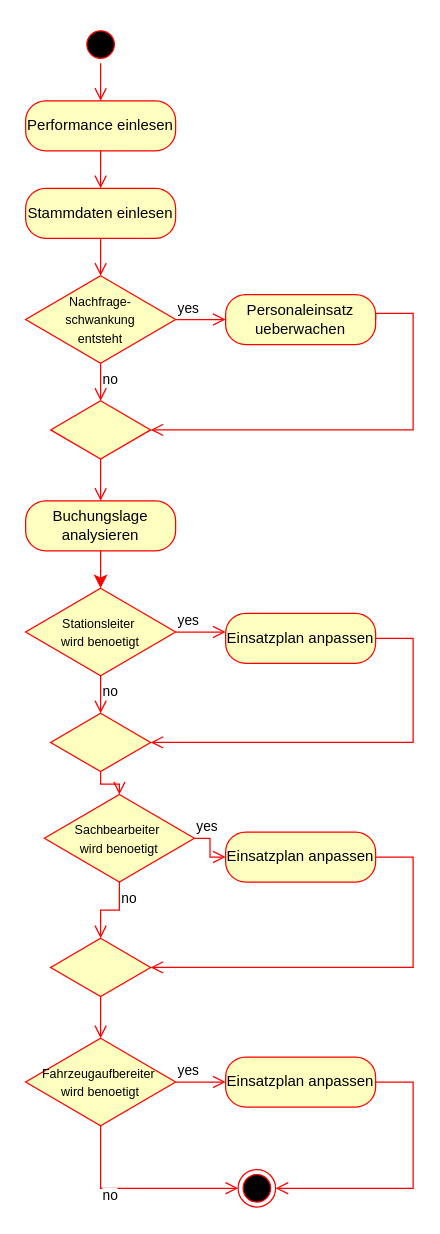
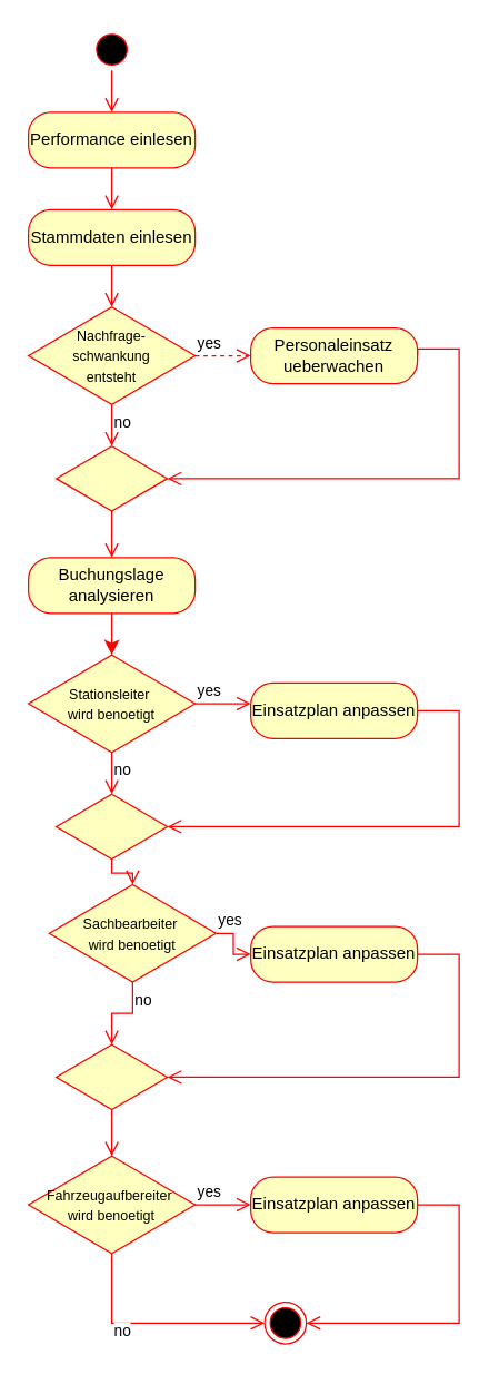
  <mxCell id="0" />
  <mxCell id="1" parent="0" />
  <mxCell id="2" value="" style="ellipse;html=1;shape=startState;fillColor=#000000;strokeColor=#ff0000;" vertex="1" parent="1"><mxGeometry x="65" y="20" width="30" height="30" as="geometry" /></mxCell>
  <mxCell id="3" value="" style="edgeStyle=orthogonalEdgeStyle;html=1;verticalAlign=bottom;endArrow=open;endSize=8;strokeColor=#ff0000;rounded=0;entryX=0.5;entryY=0;entryDx=0;entryDy=0;" edge="1" source="2" parent="1" target="5"><mxGeometry relative="1" as="geometry"><mxPoint x="80" y="110" as="targetPoint" /><Array as="points"><mxPoint x="80" y="70" /><mxPoint x="80" y="70" /></Array></mxGeometry></mxCell>
  <mxCell id="4" value="" style="ellipse;html=1;shape=endState;fillColor=#000000;strokeColor=#ff0000;" vertex="1" parent="1"><mxGeometry x="190" y="935" width="30" height="30" as="geometry" /></mxCell>
  <mxCell id="5" value="Performance einlesen" style="rounded=1;whiteSpace=wrap;html=1;arcSize=40;fontColor=#000000;fillColor=#ffffc0;strokeColor=#ff0000;" vertex="1" parent="1"><mxGeometry x="20" y="80" width="120" height="40" as="geometry" /></mxCell>
  <mxCell id="6" value="" style="edgeStyle=orthogonalEdgeStyle;html=1;verticalAlign=bottom;endArrow=open;endSize=8;strokeColor=#ff0000;rounded=0;entryX=0.5;entryY=0;entryDx=0;entryDy=0;exitX=0.5;exitY=1;exitDx=0;exitDy=0;" edge="1" source="5" parent="1" target="7"><mxGeometry relative="1" as="geometry"><mxPoint x="80" y="220" as="targetPoint" /><mxPoint x="90" y="130" as="sourcePoint" /></mxGeometry></mxCell>
  <mxCell id="7" value="Stammdaten einlesen" style="rounded=1;whiteSpace=wrap;html=1;arcSize=40;fontColor=#000000;fillColor=#ffffc0;strokeColor=#ff0000;" vertex="1" parent="1"><mxGeometry x="20" y="150" width="120" height="40" as="geometry" /></mxCell>
  <mxCell id="8" value="" style="edgeStyle=orthogonalEdgeStyle;html=1;verticalAlign=bottom;endArrow=open;endSize=8;strokeColor=#ff0000;rounded=0;entryX=0.5;entryY=0;entryDx=0;entryDy=0;exitX=0.5;exitY=1;exitDx=0;exitDy=0;" edge="1" source="7" parent="1" target="9"><mxGeometry relative="1" as="geometry"><mxPoint x="80" y="220" as="targetPoint" /><mxPoint x="80" y="200" as="sourcePoint" /></mxGeometry></mxCell>
  <mxCell id="9" value="&lt;span style=&quot;font-size: 10px;&quot;&gt;Nachfrage-&lt;/span&gt;&lt;div&gt;&lt;span style=&quot;font-size: 10px;&quot;&gt;schwankung&lt;/span&gt;&lt;div&gt;&lt;span style=&quot;font-size: 10px;&quot;&gt;entsteht&lt;/span&gt;&lt;/div&gt;&lt;/div&gt;" style="rhombus;whiteSpace=wrap;html=1;fontColor=#000000;fillColor=#ffffc0;strokeColor=#ff0000;" vertex="1" parent="1"><mxGeometry x="20" y="220" width="120" height="70" as="geometry" /></mxCell>
- <mxCell id="10" value="yes" style="edgeStyle=orthogonalEdgeStyle;html=1;align=left;verticalAlign=bottom;endArrow=open;endSize=8;strokeColor=#ff0000;rounded=0;exitX=1;exitY=0.5;exitDx=0;exitDy=0;entryX=0;entryY=0.5;entryDx=0;entryDy=0;" edge="1" source="9" parent="1" target="23"><mxGeometry x="-1" relative="1" as="geometry"><mxPoint x="180" y="325" as="targetPoint" /><Array as="points" /></mxGeometry></mxCell>
+ <mxCell id="10" value="yes" style="edgeStyle=orthogonalEdgeStyle;html=1;align=left;verticalAlign=bottom;endArrow=open;endSize=8;strokeColor=#ff0000;rounded=0;exitX=1;exitY=0.5;exitDx=0;exitDy=0;entryX=0;entryY=0.5;entryDx=0;entryDy=0;dashed=1;" edge="1" source="9" parent="1" target="23"><mxGeometry x="-1" relative="1" as="geometry"><mxPoint x="180" y="325" as="targetPoint" /><Array as="points" /></mxGeometry></mxCell>
  <mxCell id="11" value="Einsatzplan anpassen" style="rounded=1;whiteSpace=wrap;html=1;arcSize=40;fontColor=#000000;fillColor=#ffffc0;strokeColor=#ff0000;" vertex="1" parent="1"><mxGeometry x="180" y="490" width="120" height="40" as="geometry" /></mxCell>
  <mxCell id="12" value="&lt;font style=&quot;font-size: 10px;&quot;&gt;Sachbearbeiter&amp;nbsp;&lt;/font&gt;&lt;div&gt;&lt;font style=&quot;font-size: 10px;&quot;&gt;wird benoetigt&lt;/font&gt;&lt;/div&gt;" style="rhombus;whiteSpace=wrap;html=1;fontColor=#000000;fillColor=#ffffc0;strokeColor=#ff0000;" vertex="1" parent="1"><mxGeometry x="35" y="635" width="120" height="70" as="geometry" /></mxCell>
  <mxCell id="13" value="yes" style="edgeStyle=orthogonalEdgeStyle;html=1;align=left;verticalAlign=bottom;endArrow=open;endSize=8;strokeColor=#ff0000;rounded=0;exitX=1;exitY=0.5;exitDx=0;exitDy=0;entryX=0;entryY=0.5;entryDx=0;entryDy=0;" edge="1" parent="1" source="12" target="15"><mxGeometry x="-1" relative="1" as="geometry"><mxPoint x="170" y="770" as="targetPoint" /><Array as="points" /></mxGeometry></mxCell>
  <mxCell id="14" value="no" style="edgeStyle=orthogonalEdgeStyle;html=1;align=left;verticalAlign=top;endArrow=open;endSize=8;strokeColor=#ff0000;rounded=0;exitX=0.5;exitY=1;exitDx=0;exitDy=0;entryX=0.5;entryY=0;entryDx=0;entryDy=0;" edge="1" parent="1" source="12" target="33"><mxGeometry x="-1" relative="1" as="geometry"><mxPoint x="80" y="750" as="targetPoint" /><mxPoint x="60" y="730" as="sourcePoint" /></mxGeometry></mxCell>
  <mxCell id="15" value="Einsatzplan anpassen" style="rounded=1;whiteSpace=wrap;html=1;arcSize=40;fontColor=#000000;fillColor=#ffffc0;strokeColor=#ff0000;" vertex="1" parent="1"><mxGeometry x="180" y="665" width="120" height="40" as="geometry" /></mxCell>
  <mxCell id="16" value="" style="edgeStyle=orthogonalEdgeStyle;html=1;verticalAlign=bottom;endArrow=open;endSize=8;strokeColor=#ff0000;rounded=0;exitX=1;exitY=0.5;exitDx=0;exitDy=0;entryX=1;entryY=0.5;entryDx=0;entryDy=0;" edge="1" source="15" parent="1" target="33"><mxGeometry relative="1" as="geometry"><mxPoint x="160" y="780" as="targetPoint" /><mxPoint x="310" y="690" as="sourcePoint" /><Array as="points"><mxPoint x="330" y="685" /><mxPoint x="330" y="773" /></Array></mxGeometry></mxCell>
  <mxCell id="17" value="&lt;font style=&quot;font-size: 10px;&quot;&gt;Fahrzeugaufbereiter&amp;nbsp;&lt;/font&gt;&lt;div&gt;&lt;font style=&quot;font-size: 10px;&quot;&gt;wird benoetigt&lt;/font&gt;&lt;/div&gt;" style="rhombus;whiteSpace=wrap;html=1;fontColor=#000000;fillColor=#ffffc0;strokeColor=#ff0000;" vertex="1" parent="1"><mxGeometry x="20" y="830" width="120" height="70" as="geometry" /></mxCell>
  <mxCell id="18" value="yes" style="edgeStyle=orthogonalEdgeStyle;html=1;align=left;verticalAlign=bottom;endArrow=open;endSize=8;strokeColor=#ff0000;rounded=0;exitX=1;exitY=0.5;exitDx=0;exitDy=0;entryX=0;entryY=0.5;entryDx=0;entryDy=0;" edge="1" parent="1" source="17" target="20"><mxGeometry x="-1" relative="1" as="geometry"><mxPoint x="160" y="895" as="targetPoint" /><Array as="points"><mxPoint x="160" y="865" /><mxPoint x="160" y="865" /></Array></mxGeometry></mxCell>
  <mxCell id="19" value="no" style="edgeStyle=orthogonalEdgeStyle;html=1;align=left;verticalAlign=top;endArrow=open;endSize=8;strokeColor=#ff0000;rounded=0;exitX=0.5;exitY=1;exitDx=0;exitDy=0;entryX=0;entryY=0.5;entryDx=0;entryDy=0;" edge="1" parent="1" source="17" target="4"><mxGeometry x="-0.46" relative="1" as="geometry"><mxPoint x="80" y="955" as="targetPoint" /><mxPoint x="90" y="905" as="sourcePoint" /><mxPoint as="offset" /></mxGeometry></mxCell>
  <mxCell id="20" value="Einsatzplan anpassen" style="rounded=1;whiteSpace=wrap;html=1;arcSize=40;fontColor=#000000;fillColor=#ffffc0;strokeColor=#ff0000;" vertex="1" parent="1"><mxGeometry x="180" y="845" width="120" height="40" as="geometry" /></mxCell>
  <mxCell id="21" value="" style="edgeStyle=orthogonalEdgeStyle;html=1;verticalAlign=bottom;endArrow=open;endSize=8;strokeColor=#ff0000;rounded=0;exitX=1;exitY=0.5;exitDx=0;exitDy=0;entryX=1;entryY=0.5;entryDx=0;entryDy=0;" edge="1" parent="1" source="11" target="31"><mxGeometry relative="1" as="geometry"><mxPoint x="160" y="590" as="targetPoint" /><mxPoint x="319.52" y="505" as="sourcePoint" /><Array as="points"><mxPoint x="330" y="510" /><mxPoint x="330" y="593" /></Array></mxGeometry></mxCell>
  <mxCell id="22" value="" style="edgeStyle=orthogonalEdgeStyle;html=1;verticalAlign=bottom;endArrow=open;endSize=8;strokeColor=#ff0000;rounded=0;exitX=1;exitY=0.5;exitDx=0;exitDy=0;entryX=1;entryY=0.5;entryDx=0;entryDy=0;" edge="1" parent="1" source="20" target="4"><mxGeometry relative="1" as="geometry"><mxPoint x="330" y="955" as="targetPoint" /><mxPoint x="320" y="875" as="sourcePoint" /><Array as="points"><mxPoint x="330" y="865" /><mxPoint x="330" y="950" /></Array></mxGeometry></mxCell>
  <mxCell id="23" value="Personaleinsatz ueberwachen" style="rounded=1;whiteSpace=wrap;html=1;arcSize=40;fontColor=#000000;fillColor=#ffffc0;strokeColor=#ff0000;" vertex="1" parent="1"><mxGeometry x="180" y="235" width="120" height="40" as="geometry" /></mxCell>
  <mxCell id="24" value="&lt;font style=&quot;font-size: 10px;&quot;&gt;Stationsleiter&amp;nbsp;&lt;/font&gt;&lt;div&gt;&lt;font style=&quot;font-size: 10px;&quot;&gt;wird benoetigt&lt;/font&gt;&lt;/div&gt;" style="rhombus;whiteSpace=wrap;html=1;fontColor=#000000;fillColor=#ffffc0;strokeColor=#ff0000;" vertex="1" parent="1"><mxGeometry x="20" y="470" width="120" height="70" as="geometry" /></mxCell>
  <mxCell id="25" value="yes" style="edgeStyle=orthogonalEdgeStyle;html=1;align=left;verticalAlign=bottom;endArrow=open;endSize=8;strokeColor=#ff0000;rounded=0;exitX=1;exitY=0.5;exitDx=0;exitDy=0;entryX=0;entryY=0.5;entryDx=0;entryDy=0;" edge="1" parent="1" source="24"><mxGeometry x="-1" relative="1" as="geometry"><mxPoint x="180" y="505" as="targetPoint" /><Array as="points" /></mxGeometry></mxCell>
  <mxCell id="26" value="no" style="edgeStyle=orthogonalEdgeStyle;html=1;align=left;verticalAlign=top;endArrow=open;endSize=8;strokeColor=#ff0000;rounded=0;exitX=0.5;exitY=1;exitDx=0;exitDy=0;entryX=0.5;entryY=0;entryDx=0;entryDy=0;" edge="1" parent="1" source="24" target="31"><mxGeometry x="-1" relative="1" as="geometry"><mxPoint x="80" y="560" as="targetPoint" /><mxPoint x="60" y="550" as="sourcePoint" /></mxGeometry></mxCell>
  <mxCell id="27" value="Buchungslage analysieren" style="rounded=1;whiteSpace=wrap;html=1;arcSize=40;fontColor=#000000;fillColor=#ffffc0;strokeColor=#ff0000;" vertex="1" parent="1"><mxGeometry x="20" y="400" width="120" height="40" as="geometry" /></mxCell>
  <mxCell id="28" value="" style="edgeStyle=orthogonalEdgeStyle;html=1;verticalAlign=bottom;endArrow=open;endSize=8;strokeColor=#ff0000;rounded=0;exitX=1;exitY=0.5;exitDx=0;exitDy=0;entryX=1;entryY=0.5;entryDx=0;entryDy=0;" edge="1" parent="1" source="23" target="35"><mxGeometry relative="1" as="geometry"><mxPoint x="210" y="340" as="targetPoint" /><mxPoint x="310" y="250" as="sourcePoint" /><Array as="points"><mxPoint x="300" y="250" /><mxPoint x="330" y="250" /><mxPoint x="330" y="343" /><mxPoint x="120" y="343" /></Array></mxGeometry></mxCell>
  <mxCell id="29" value="no" style="edgeStyle=orthogonalEdgeStyle;html=1;align=left;verticalAlign=top;endArrow=open;endSize=8;strokeColor=#ff0000;rounded=0;exitX=0.5;exitY=1;exitDx=0;exitDy=0;entryX=0.5;entryY=0;entryDx=0;entryDy=0;" edge="1" parent="1" source="9" target="35"><mxGeometry x="-1" relative="1" as="geometry"><mxPoint x="80" y="320" as="targetPoint" /><mxPoint x="80" y="290" as="sourcePoint" /></mxGeometry></mxCell>
  <mxCell id="30" value="" style="edgeStyle=orthogonalEdgeStyle;html=1;align=left;verticalAlign=top;endArrow=classic;endSize=8;strokeColor=#ff0000;rounded=0;exitX=0.5;exitY=1;exitDx=0;exitDy=0;entryX=0.5;entryY=0;entryDx=0;entryDy=0;" edge="1" parent="1" source="27" target="24"><mxGeometry x="-1" relative="1" as="geometry"><mxPoint x="90" y="400" as="targetPoint" /><mxPoint x="80" y="436.67" as="sourcePoint" /><mxPoint as="offset" /></mxGeometry></mxCell>
  <mxCell id="31" value="" style="rhombus;whiteSpace=wrap;html=1;fontColor=#000000;fillColor=#ffffc0;strokeColor=#ff0000;aspect=fixed;" vertex="1" parent="1"><mxGeometry x="40" y="570" width="80" height="46.67" as="geometry" /></mxCell>
  <mxCell id="32" value="" style="edgeStyle=orthogonalEdgeStyle;html=1;align=left;verticalAlign=top;endArrow=open;endSize=8;strokeColor=#ff0000;rounded=0;entryX=0.5;entryY=0;entryDx=0;entryDy=0;exitX=0.5;exitY=1;exitDx=0;exitDy=0;" edge="1" parent="1" source="31" target="12"><mxGeometry x="-1" relative="1" as="geometry"><mxPoint x="79.66" y="649.67" as="targetPoint" /><mxPoint x="80" y="617" as="sourcePoint" /><mxPoint as="offset" /></mxGeometry></mxCell>
  <mxCell id="33" value="" style="rhombus;whiteSpace=wrap;html=1;fontColor=#000000;fillColor=#ffffc0;strokeColor=#ff0000;aspect=fixed;" vertex="1" parent="1"><mxGeometry x="40" y="750" width="80" height="46.67" as="geometry" /></mxCell>
  <mxCell id="34" value="" style="edgeStyle=orthogonalEdgeStyle;html=1;align=left;verticalAlign=top;endArrow=open;endSize=8;strokeColor=#ff0000;rounded=0;entryX=0.5;entryY=0;entryDx=0;entryDy=0;exitX=0.5;exitY=1;exitDx=0;exitDy=0;" edge="1" parent="1" source="33" target="17"><mxGeometry x="-1" relative="1" as="geometry"><mxPoint x="79.71" y="849.67" as="targetPoint" /><mxPoint x="79.71" y="816.67" as="sourcePoint" /><mxPoint as="offset" /></mxGeometry></mxCell>
  <mxCell id="35" value="" style="rhombus;whiteSpace=wrap;html=1;fontColor=#000000;fillColor=#ffffc0;strokeColor=#ff0000;aspect=fixed;" vertex="1" parent="1"><mxGeometry x="40" y="320" width="80" height="46.67" as="geometry" /></mxCell>
  <mxCell id="36" value="" style="edgeStyle=orthogonalEdgeStyle;html=1;align=left;verticalAlign=top;endArrow=open;endSize=8;strokeColor=#ff0000;rounded=0;exitX=0.5;exitY=1;exitDx=0;exitDy=0;entryX=0.5;entryY=0;entryDx=0;entryDy=0;" edge="1" parent="1" source="35" target="27"><mxGeometry x="-1" relative="1" as="geometry"><mxPoint x="90" y="390" as="targetPoint" /><mxPoint x="90" y="450" as="sourcePoint" /><mxPoint as="offset" /></mxGeometry></mxCell>
